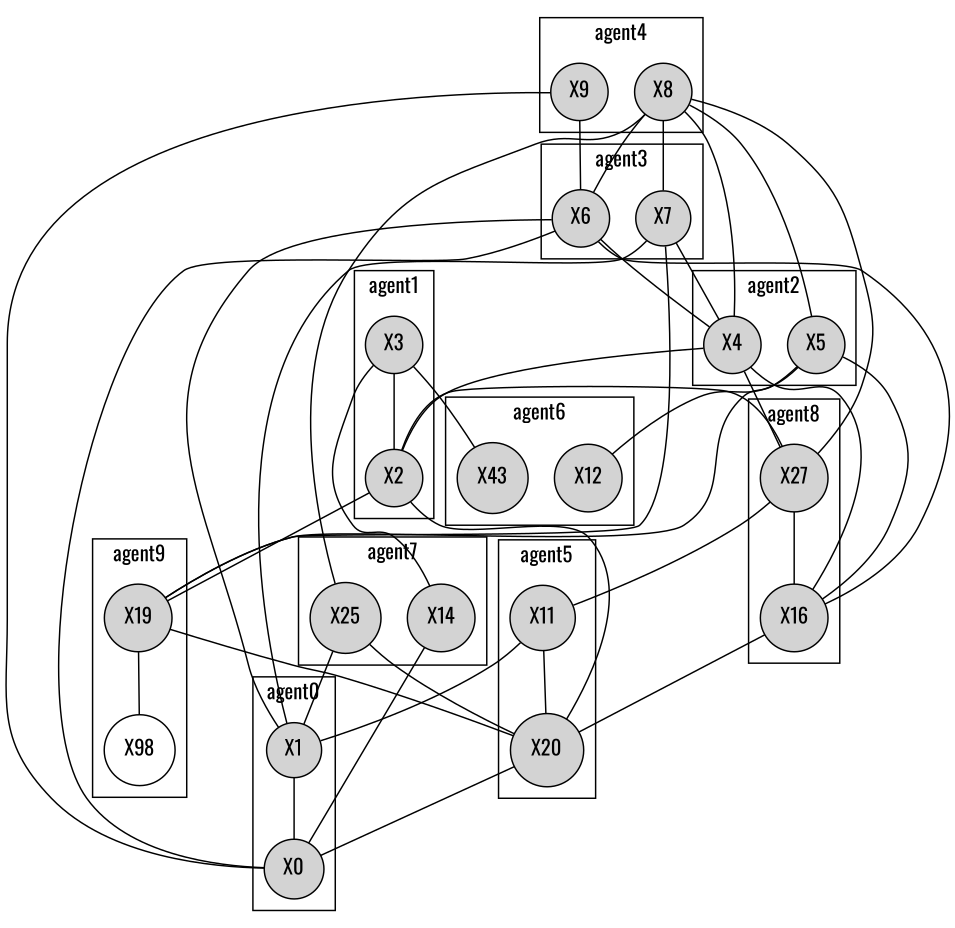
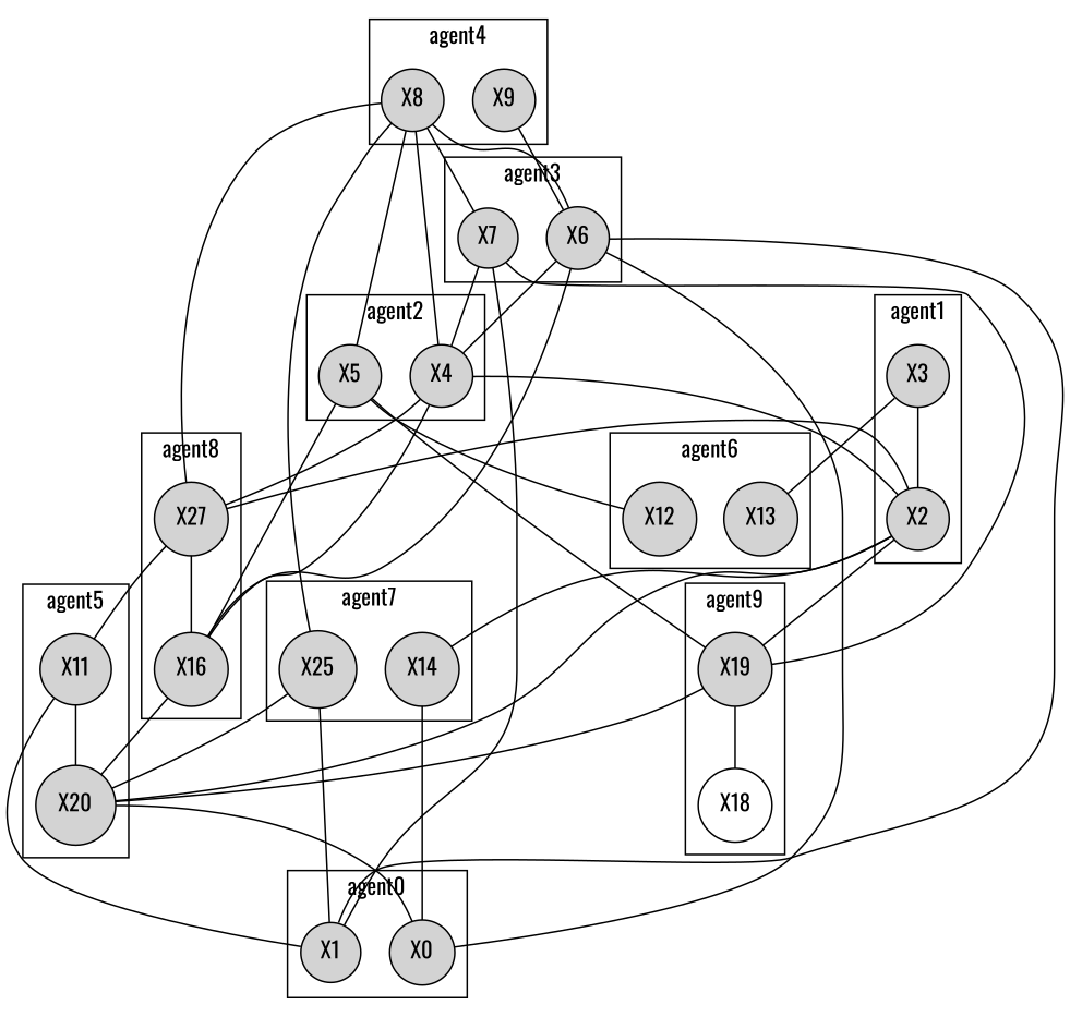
  graph {
    fontname=Oswald
    node [fontname=Oswald shape=circle style=filled]
    edge [fontname=Oswald]
    n1 [label=X20]
    X11
    X12
-   X13 [label=X43]
+   X13
    X16
    n6 [label=X27]
    X14
    n8 [label=X25]
    X19
-   X18 [label=X98 style=""]
+   X18 [style=""]
    X0
    X1
    X4
    X5
    X2
    X3
    X8
    X9
    X6
    X7
    subgraph cluster_1 {
      label=agent5
      n1
      X11
    }
    subgraph cluster_2 {
      label=agent6
      X12
      X13
    }
    subgraph cluster_3 {
      label=agent8
      X16
      n6
    }
    subgraph cluster_4 {
      label=agent7
      X14
      n8
    }
    subgraph cluster_5 {
      label=agent9
      X19
      X18
    }
    subgraph cluster_6 {
      label=agent0
      X0
      X1
    }
    subgraph cluster_7 {
      label=agent2
      X4
      X5
    }
    subgraph cluster_8 {
      label=agent1
      X2
      X3
    }
    subgraph cluster_9 {
      label=agent4
      X8
      X9
    }
    subgraph cluster_10 {
      label=agent3
      X6
      X7
    }
    n1 -- X0
    X11 -- n1
    X11 -- X1
    X16 -- n1
    n6 -- X11
    n6 -- X16
    X14 -- X0
    n8 -- n1
    n8 -- X1
    X19 -- n1
    X19 -- X18
-   X1 -- X0
    X4 -- X16
    X4 -- n6
    X4 -- X2
    X5 -- X12
    X5 -- X16
    X5 -- X19
    X2 -- n1
    X2 -- n6
-   X3 -- X14
+   X2 -- X14
    X2 -- X19
    X3 -- X13
    X3 -- X2
    X8 -- n6
    X8 -- n8
    X8 -- X4
    X8 -- X5
    X8 -- X6
    X8 -- X7
-   X9 -- X0
    X9 -- X6
    X6 -- X16
    X6 -- X0
    X6 -- X1
    X6 -- X4
    X7 -- X19
    X7 -- X1
    X7 -- X4
  }
